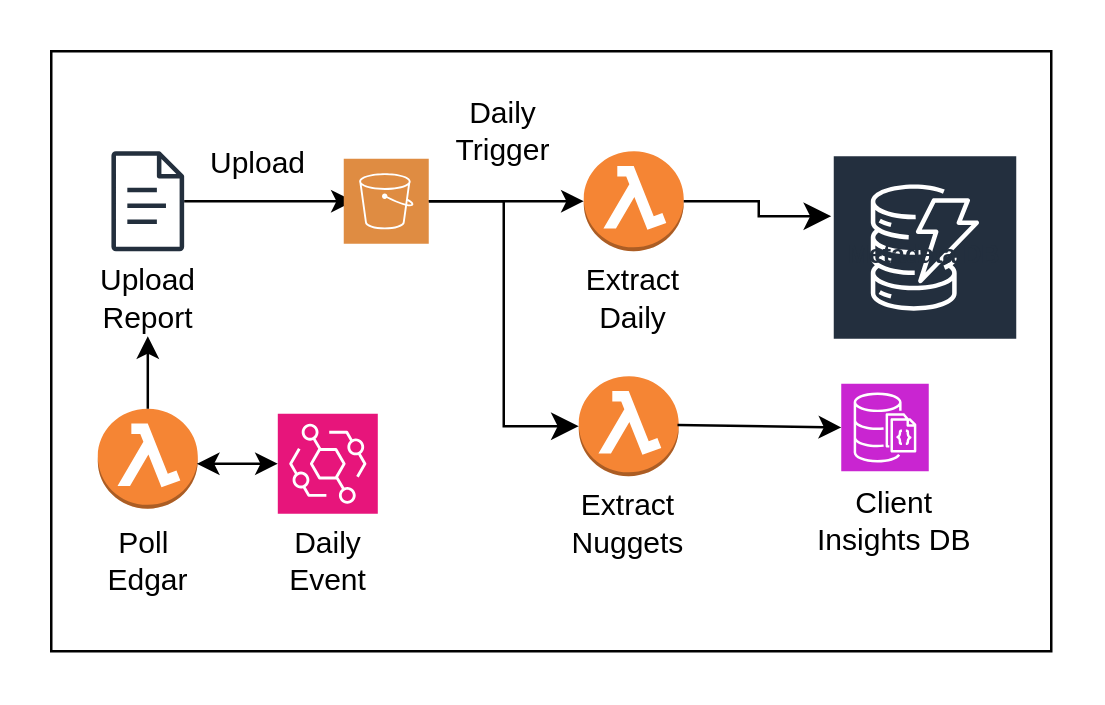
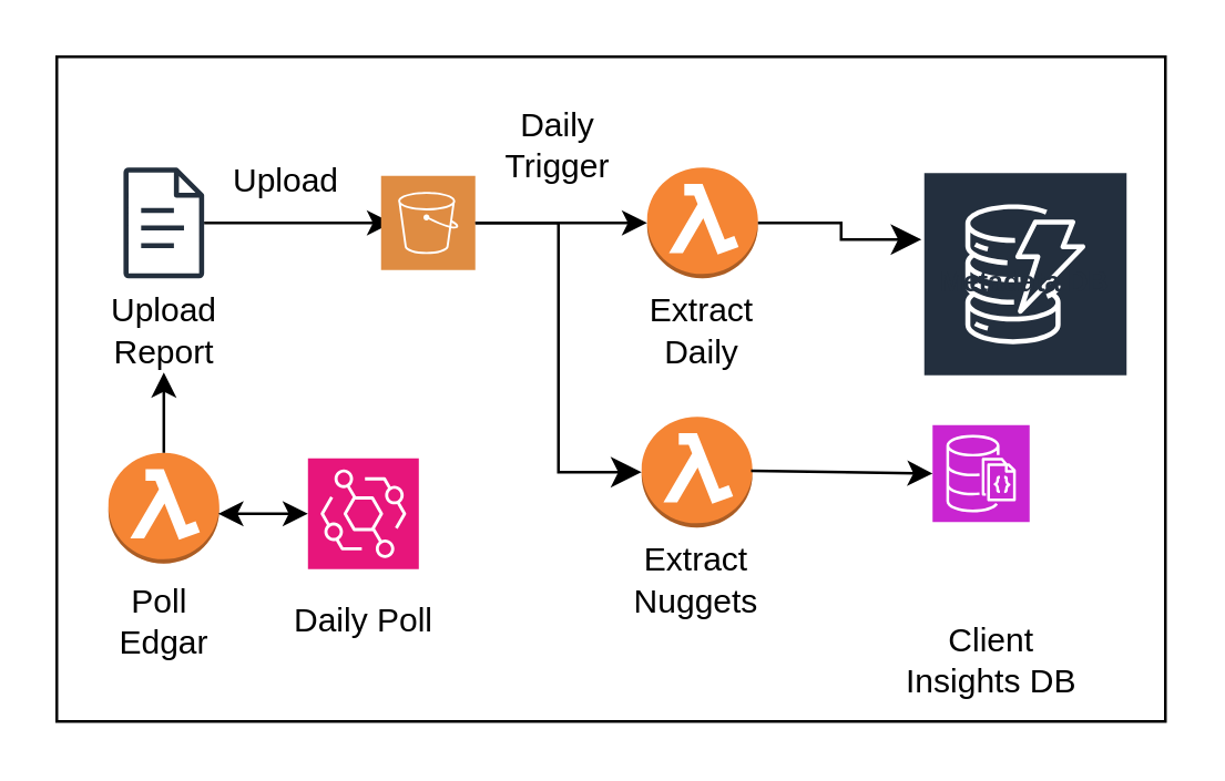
  <mxCell id="0" />
  <mxCell id="1" parent="0" />
  <mxCell id="2" value="" style="rounded=0;whiteSpace=wrap;html=1;" vertex="1" parent="1"><mxGeometry x="20" y="20" width="400" height="240" as="geometry" /></mxCell>
  <mxCell id="3" value="" style="edgeStyle=orthogonalEdgeStyle;rounded=0;orthogonalLoop=1;jettySize=auto;html=1;" edge="1" parent="1" source="4"><mxGeometry relative="1" as="geometry"><mxPoint x="141" y="80" as="targetPoint" /></mxGeometry></mxCell>
  <mxCell id="4" value="" style="sketch=0;outlineConnect=0;fontColor=#232F3E;gradientColor=none;fillColor=#232F3D;strokeColor=none;dashed=0;verticalLabelPosition=bottom;verticalAlign=top;align=center;html=1;fontSize=12;fontStyle=0;aspect=fixed;pointerEvents=1;shape=mxgraph.aws4.document;" vertex="1" parent="1"><mxGeometry x="44" y="60" width="29.23" height="40" as="geometry" /></mxCell>
  <mxCell id="5" value="Upload Report" style="text;html=1;align=center;verticalAlign=middle;whiteSpace=wrap;rounded=0;" vertex="1" parent="1"><mxGeometry x="28.62" y="104" width="60" height="30" as="geometry" /></mxCell>
  <mxCell id="6" value="" style="endArrow=classic;html=1;rounded=0;entryX=0;entryY=0.5;entryDx=0;entryDy=0;entryPerimeter=0;" edge="1" parent="1" source="11" target="7"><mxGeometry width="50" height="50" relative="1" as="geometry"><mxPoint x="173" y="99" as="sourcePoint" /><mxPoint x="233" y="99" as="targetPoint" /><Array as="points" /></mxGeometry></mxCell>
  <mxCell id="7" value="" style="outlineConnect=0;dashed=0;verticalLabelPosition=bottom;verticalAlign=top;align=center;html=1;shape=mxgraph.aws3.lambda_function;fillColor=#F58534;gradientColor=none;" vertex="1" parent="1"><mxGeometry x="233" y="60" width="40" height="40" as="geometry" /></mxCell>
  <mxCell id="8" value="Upload" style="text;html=1;align=center;verticalAlign=middle;whiteSpace=wrap;rounded=0;" vertex="1" parent="1"><mxGeometry x="73.23" y="50" width="60" height="30" as="geometry" /></mxCell>
  <mxCell id="9" value="Daily Trigger" style="text;html=1;align=center;verticalAlign=middle;whiteSpace=wrap;rounded=0;" vertex="1" parent="1"><mxGeometry x="171" y="37" width="60" height="30" as="geometry" /></mxCell>
  <mxCell id="10" value="Extract Daily" style="text;html=1;align=center;verticalAlign=middle;whiteSpace=wrap;rounded=0;" vertex="1" parent="1"><mxGeometry x="223" y="104" width="60" height="30" as="geometry" /></mxCell>
  <mxCell id="11" value="" style="sketch=0;pointerEvents=1;shadow=0;dashed=0;html=1;strokeColor=none;fillColor=#DF8C42;labelPosition=center;verticalLabelPosition=bottom;verticalAlign=top;align=center;outlineConnect=0;shape=mxgraph.veeam2.aws_s3;" vertex="1" parent="1"><mxGeometry x="137" y="63" width="34" height="34" as="geometry" /></mxCell>
  <mxCell id="12" value="" style="outlineConnect=0;dashed=0;verticalLabelPosition=bottom;verticalAlign=top;align=center;html=1;shape=mxgraph.aws3.lambda_function;fillColor=#F58534;gradientColor=none;" vertex="1" parent="1"><mxGeometry x="231" y="150" width="40" height="40" as="geometry" /></mxCell>
  <mxCell id="13" value="Extract Nuggets" style="text;html=1;align=center;verticalAlign=middle;whiteSpace=wrap;rounded=0;" vertex="1" parent="1"><mxGeometry x="221" y="194" width="60" height="30" as="geometry" /></mxCell>
  <mxCell id="14" value="" style="edgeStyle=elbowEdgeStyle;elbow=horizontal;endArrow=classic;html=1;curved=0;rounded=0;endSize=8;startSize=8;entryX=0;entryY=0.5;entryDx=0;entryDy=0;entryPerimeter=0;" edge="1" parent="1" source="11" target="12"><mxGeometry width="50" height="50" relative="1" as="geometry"><mxPoint x="144" y="170" as="sourcePoint" /><mxPoint x="194" y="120" as="targetPoint" /></mxGeometry></mxCell>
  <mxCell id="15" value="Metadata DB" style="sketch=0;outlineConnect=0;fontColor=#232F3E;gradientColor=none;strokeColor=#ffffff;fillColor=#232F3E;dashed=0;verticalLabelPosition=middle;verticalAlign=bottom;align=center;html=1;whiteSpace=wrap;fontSize=10;fontStyle=1;spacing=3;shape=mxgraph.aws4.productIcon;prIcon=mxgraph.aws4.dynamodb;" vertex="1" parent="1"><mxGeometry x="332" y="61" width="75" height="50" as="geometry" /></mxCell>
  <mxCell id="16" value="" style="edgeStyle=elbowEdgeStyle;elbow=horizontal;endArrow=classic;html=1;curved=0;rounded=0;endSize=8;startSize=8;exitX=1;exitY=0.5;exitDx=0;exitDy=0;exitPerimeter=0;" edge="1" parent="1" source="7" target="15"><mxGeometry width="50" height="50" relative="1" as="geometry"><mxPoint x="284" y="80" as="sourcePoint" /><mxPoint x="444" y="180" as="targetPoint" /></mxGeometry></mxCell>
  <mxCell id="17" value="" style="sketch=0;points=[[0,0,0],[0.25,0,0],[0.5,0,0],[0.75,0,0],[1,0,0],[0,1,0],[0.25,1,0],[0.5,1,0],[0.75,1,0],[1,1,0],[0,0.25,0],[0,0.5,0],[0,0.75,0],[1,0.25,0],[1,0.5,0],[1,0.75,0]];outlineConnect=0;fontColor=#232F3E;fillColor=#C925D1;strokeColor=#ffffff;dashed=0;verticalLabelPosition=bottom;verticalAlign=top;align=center;html=1;fontSize=12;fontStyle=0;aspect=fixed;shape=mxgraph.aws4.resourceIcon;resIcon=mxgraph.aws4.documentdb_with_mongodb_compatibility;" vertex="1" parent="1"><mxGeometry x="336" y="153" width="35" height="35" as="geometry" /></mxCell>
- <mxCell id="18" value="Client&lt;div&gt;Insights DB&lt;/div&gt;" style="text;html=1;align=center;verticalAlign=middle;whiteSpace=wrap;rounded=0;" vertex="1" parent="1"><mxGeometry x="320.5" y="193" width="72.5" height="30" as="geometry" /></mxCell>
+ <mxCell id="18" value="Client&lt;div&gt;Insights DB&lt;/div&gt;" style="text;html=1;align=center;verticalAlign=middle;whiteSpace=wrap;rounded=0;" vertex="1" parent="1"><mxGeometry x="320.5" y="223" width="72.5" height="30" as="geometry" /></mxCell>
  <mxCell id="19" value="" style="endArrow=classic;html=1;rounded=0;entryX=0;entryY=0.5;entryDx=0;entryDy=0;entryPerimeter=0;" edge="1" parent="1" target="17"><mxGeometry width="50" height="50" relative="1" as="geometry"><mxPoint x="270.5" y="169.5" as="sourcePoint" /><mxPoint x="320.5" y="169.5" as="targetPoint" /></mxGeometry></mxCell>
  <mxCell id="20" value="" style="outlineConnect=0;dashed=0;verticalLabelPosition=bottom;verticalAlign=top;align=center;html=1;shape=mxgraph.aws3.lambda_function;fillColor=#F58534;gradientColor=none;" vertex="1" parent="1"><mxGeometry x="38.62" y="163" width="40" height="40" as="geometry" /></mxCell>
  <mxCell id="21" value="Poll&amp;nbsp;&lt;div&gt;Edgar&lt;/div&gt;" style="text;html=1;align=center;verticalAlign=middle;whiteSpace=wrap;rounded=0;" vertex="1" parent="1"><mxGeometry x="28.62" y="209" width="60" height="30" as="geometry" /></mxCell>
  <mxCell id="22" value="" style="sketch=0;points=[[0,0,0],[0.25,0,0],[0.5,0,0],[0.75,0,0],[1,0,0],[0,1,0],[0.25,1,0],[0.5,1,0],[0.75,1,0],[1,1,0],[0,0.25,0],[0,0.5,0],[0,0.75,0],[1,0.25,0],[1,0.5,0],[1,0.75,0]];outlineConnect=0;fontColor=#232F3E;fillColor=#E7157B;strokeColor=#ffffff;dashed=0;verticalLabelPosition=bottom;verticalAlign=top;align=center;html=1;fontSize=12;fontStyle=0;aspect=fixed;shape=mxgraph.aws4.resourceIcon;resIcon=mxgraph.aws4.eventbridge;" vertex="1" parent="1"><mxGeometry x="110.62" y="165" width="40" height="40" as="geometry" /></mxCell>
- <mxCell id="23" value="Daily Event" style="text;html=1;align=center;verticalAlign=middle;whiteSpace=wrap;rounded=0;" vertex="1" parent="1"><mxGeometry x="100.62" y="209" width="60" height="30" as="geometry" /></mxCell>
+ <mxCell id="23" value="Daily Poll" style="text;html=1;align=center;verticalAlign=middle;whiteSpace=wrap;rounded=0;" vertex="1" parent="1"><mxGeometry x="100.62" y="209" width="60" height="30" as="geometry" /></mxCell>
  <mxCell id="24" value="" style="endArrow=classic;startArrow=classic;html=1;rounded=0;entryX=0;entryY=0.5;entryDx=0;entryDy=0;entryPerimeter=0;" edge="1" parent="1" target="22"><mxGeometry width="50" height="50" relative="1" as="geometry"><mxPoint x="78.23" y="185" as="sourcePoint" /><mxPoint x="128.23" y="135" as="targetPoint" /></mxGeometry></mxCell>
  <mxCell id="25" value="" style="endArrow=classic;html=1;rounded=0;entryX=0.5;entryY=1;entryDx=0;entryDy=0;exitX=0.5;exitY=0;exitDx=0;exitDy=0;exitPerimeter=0;" edge="1" parent="1" source="20" target="5"><mxGeometry width="50" height="50" relative="1" as="geometry"><mxPoint x="60.62" y="163" as="sourcePoint" /><mxPoint x="110.62" y="113" as="targetPoint" /></mxGeometry></mxCell>
